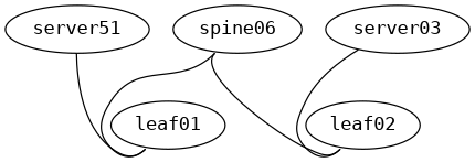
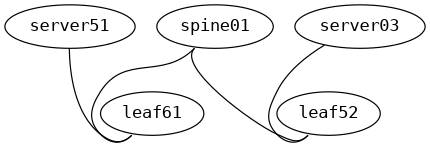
  graph {
    fontname="DejaVu Sans Mono"
    node [fontname="DejaVu Sans Mono" function=host os="CumulusCommunity/cumulus-vx" version="4.1.1"]
    edge [fontname="DejaVu Sans Mono" headport=swp1 tailport=eth1]
    n1 [config="tc_files/cldemo2_extra_server_config.sh" label=server51 os="generic/ubuntu1804" ssh_user=cumulus version=""]
-   leaf01 [function=leaf]
+   leaf01 [function=leaf label=leaf61]
    n3 [config="tc_files/cldemo2_extra_server_config.sh" label=server03 os="generic/ubuntu1804" ssh_user=cumulus version=""]
-   leaf02 [function=leaf]
-   spine01 [function=spine label=spine06]
+   leaf02 [function=leaf label=leaf52]
+   spine01 [function=spine]
    n1 -- leaf01
    n3 -- leaf02
    spine01 -- leaf01 [headport=swp11 tailport=swp11]
    spine01 -- leaf02 [headport=swp12 tailport=swp12]
  }
